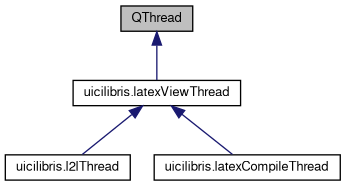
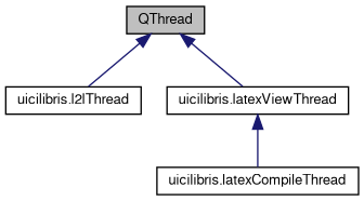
  digraph {
    rankdir=TB
    node [color=black fillcolor=white fontname=FreeSans fontsize=10 shape=record style=filled]
    edge [color=midnightblue dir=back fontname=FreeSans fontsize=10 labelfontname=FreeSans labelfontsize=10 style=solid]
    n1 [fillcolor=grey75 fontcolor=black height=0.2 label=QThread width=0.4]
    n2 [height=0.2 label="uicilibris.l2lThread" width=0.4]
    n3 [height=0.2 label="uicilibris.latexViewThread" width=0.4]
    n4 [height=0.2 label="uicilibris.latexCompileThread" width=0.4]
-   n3 -> n2
+   n1 -> n2
    n1 -> n3
    n3 -> n4
  }
